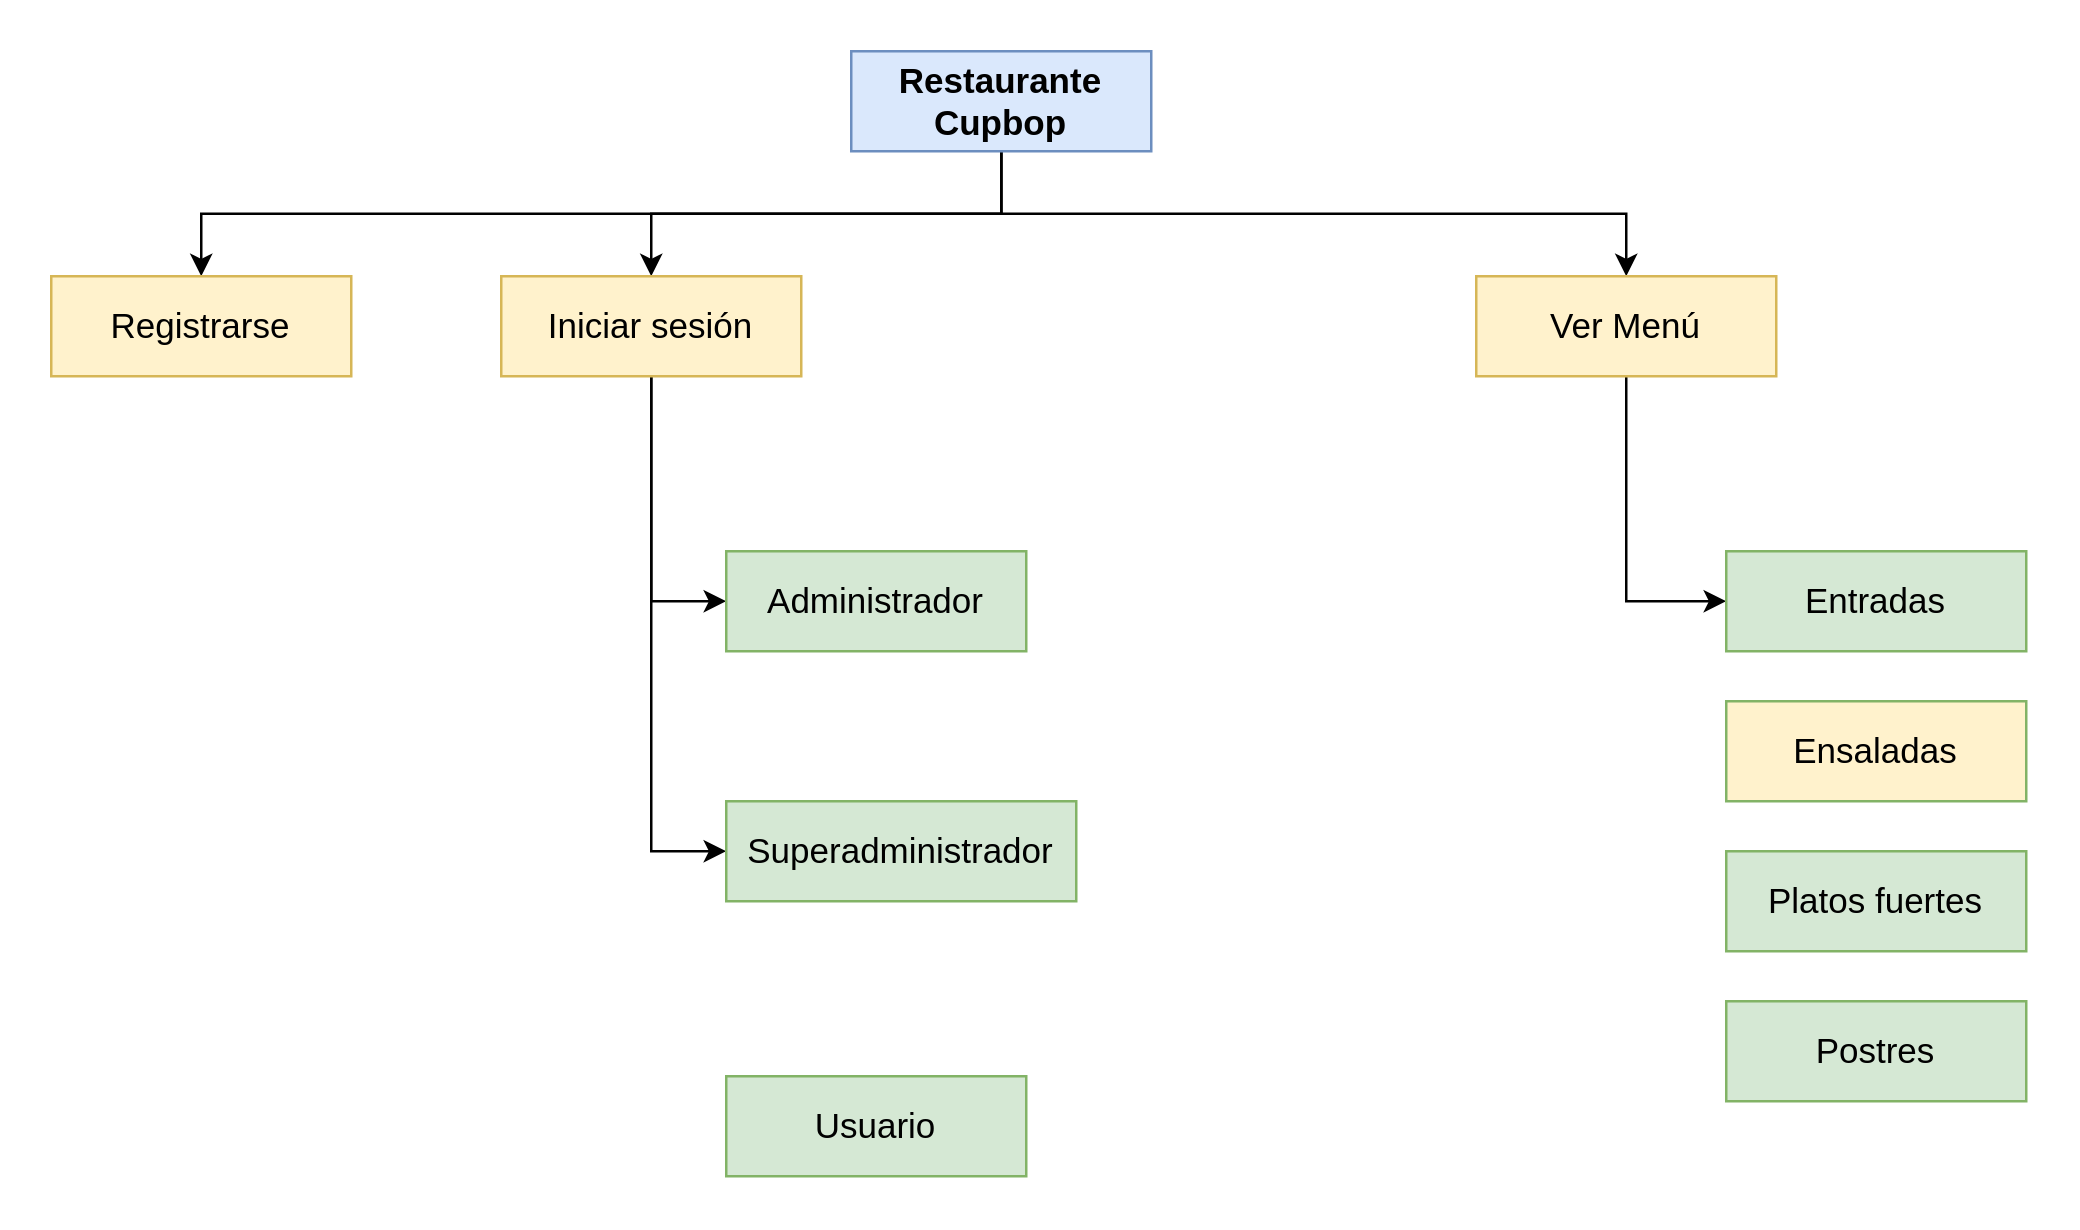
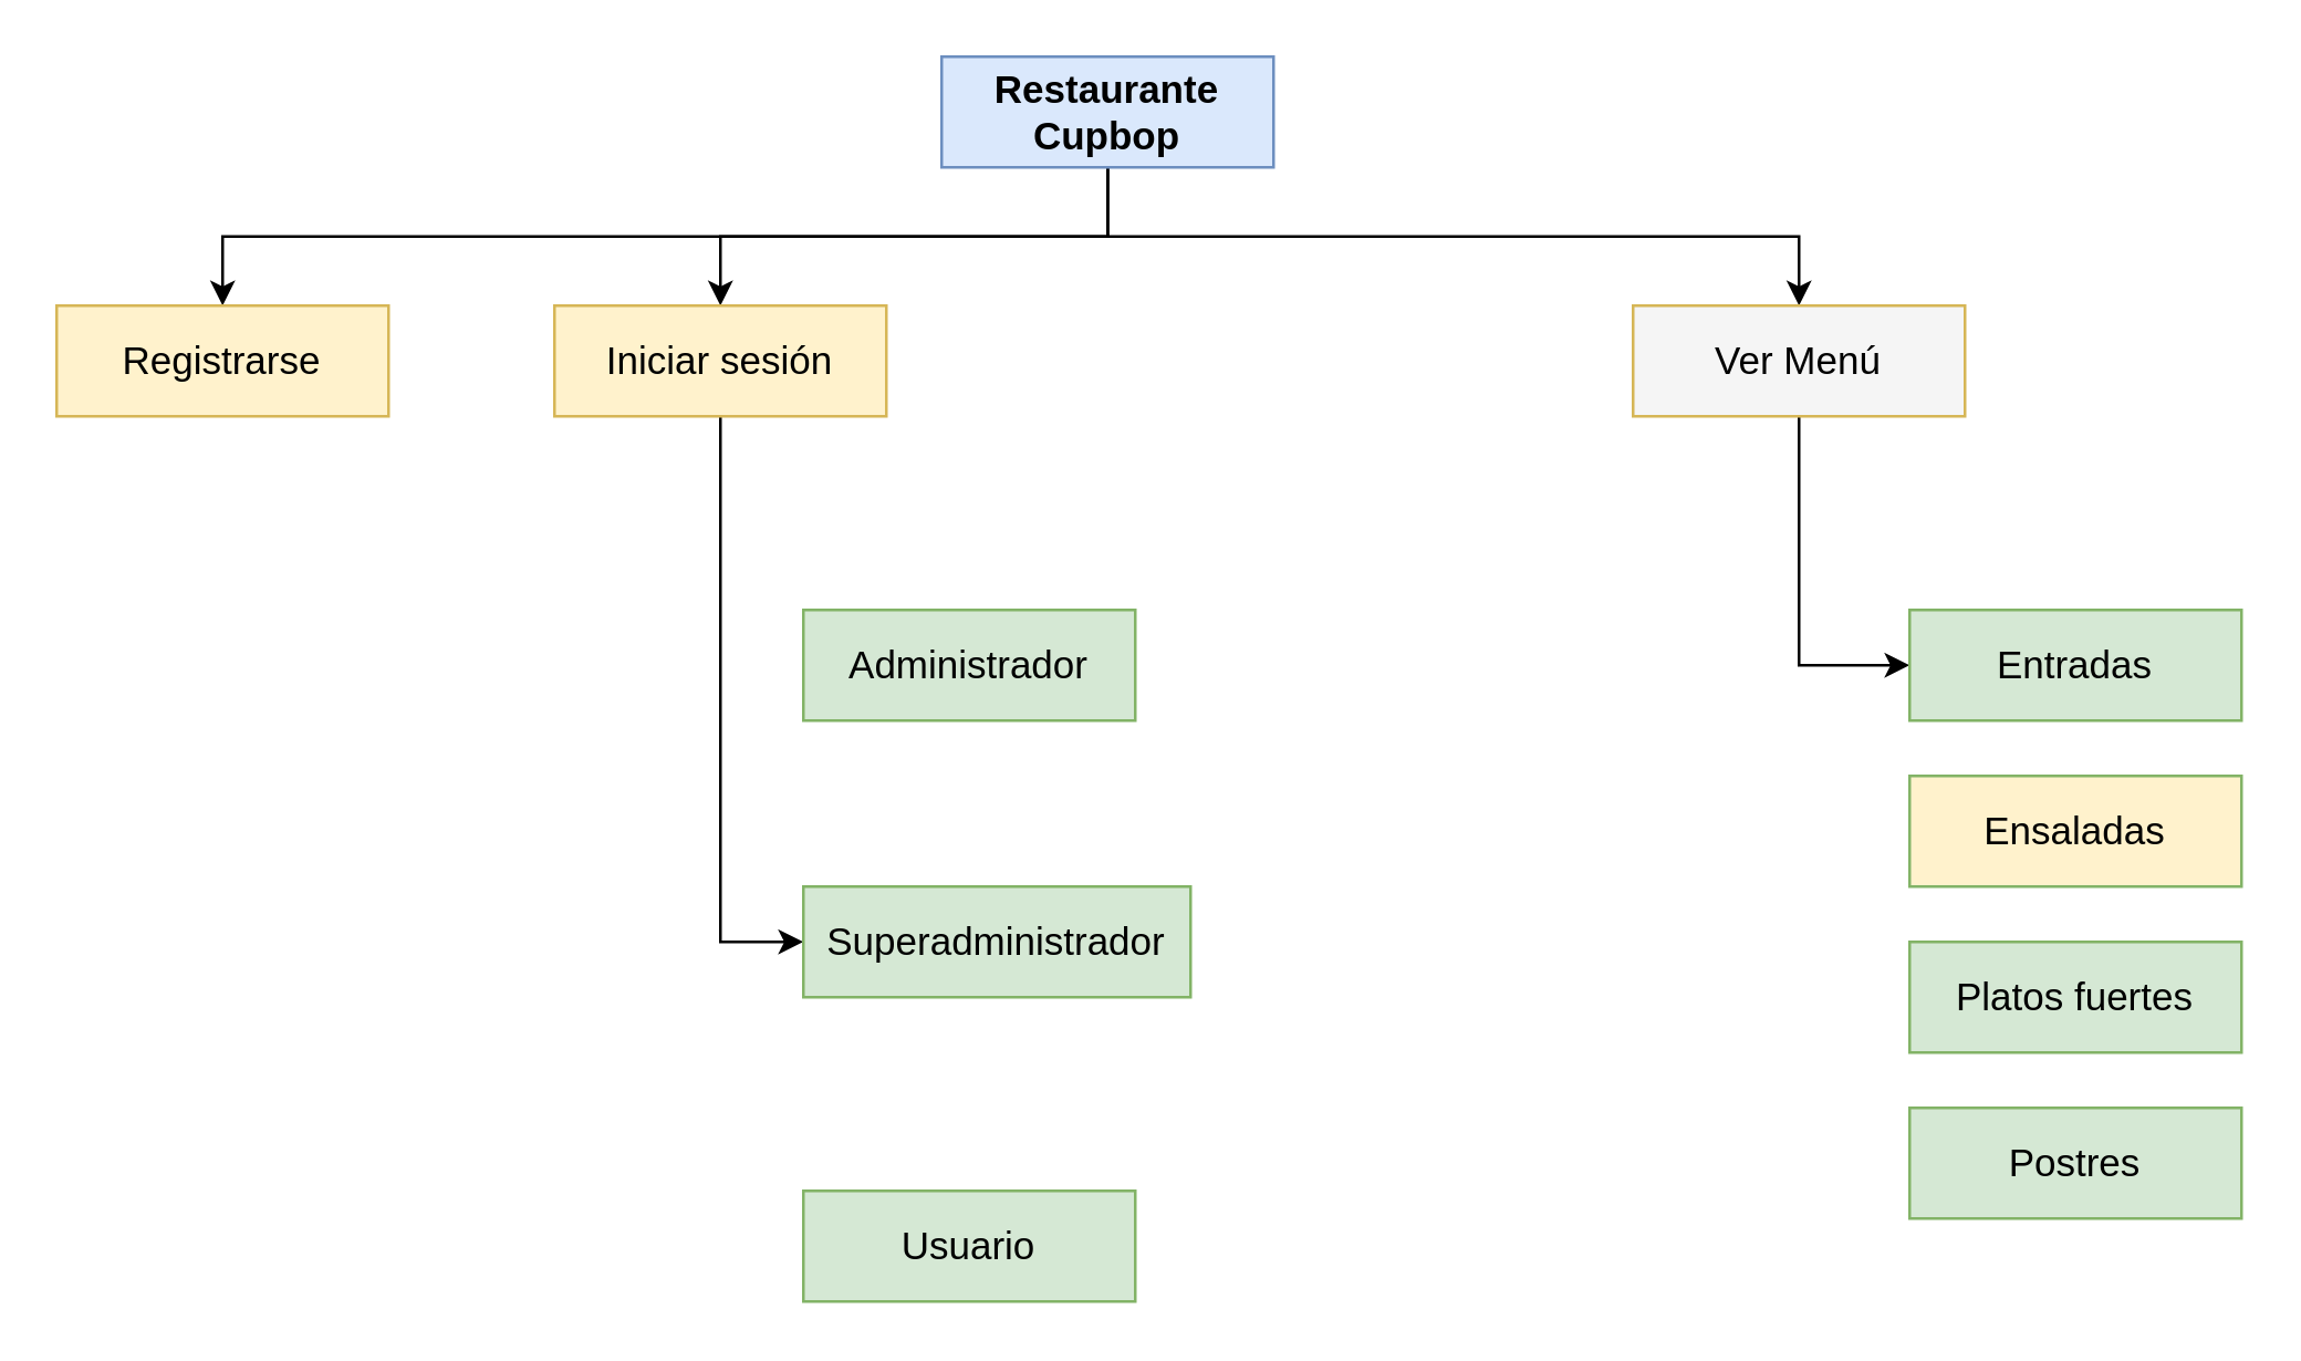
  <mxCell id="0" />
  <mxCell id="1" parent="0" />
  <mxCell id="2" style="edgeStyle=orthogonalEdgeStyle;rounded=0;orthogonalLoop=1;jettySize=auto;html=1;exitX=0.5;exitY=1;exitDx=0;exitDy=0;entryX=0.5;entryY=0;entryDx=0;entryDy=0;fontSize=14;" edge="1" parent="1" source="5" target="9"><mxGeometry relative="1" as="geometry" /></mxCell>
  <mxCell id="3" style="edgeStyle=orthogonalEdgeStyle;rounded=0;orthogonalLoop=1;jettySize=auto;html=1;exitX=0.5;exitY=1;exitDx=0;exitDy=0;fontSize=14;" edge="1" parent="1" source="5" target="6"><mxGeometry relative="1" as="geometry" /></mxCell>
  <mxCell id="4" style="edgeStyle=orthogonalEdgeStyle;rounded=0;orthogonalLoop=1;jettySize=auto;html=1;exitX=0.5;exitY=1;exitDx=0;exitDy=0;entryX=0.5;entryY=0;entryDx=0;entryDy=0;fontSize=14;" edge="1" parent="1" source="5" target="11"><mxGeometry relative="1" as="geometry" /></mxCell>
  <mxCell id="5" value="Restaurante Cupbop" style="rounded=0;whiteSpace=wrap;html=1;fontStyle=1;fontSize=14;fillColor=#dae8fc;strokeColor=#6c8ebf;" vertex="1" parent="1"><mxGeometry x="340" y="20" width="120" height="40" as="geometry" /></mxCell>
  <mxCell id="6" value="Registrarse" style="rounded=0;whiteSpace=wrap;html=1;fontStyle=0;fontSize=14;fillColor=#fff2cc;strokeColor=#d6b656;" vertex="1" parent="1"><mxGeometry x="20" y="110" width="120" height="40" as="geometry" /></mxCell>
- <mxCell id="7" style="edgeStyle=orthogonalEdgeStyle;rounded=0;orthogonalLoop=1;jettySize=auto;html=1;exitX=0.5;exitY=1;exitDx=0;exitDy=0;entryX=0;entryY=0.5;entryDx=0;entryDy=0;fontSize=14;" edge="1" parent="1" source="9" target="12"><mxGeometry relative="1" as="geometry" /></mxCell>
  <mxCell id="8" style="edgeStyle=orthogonalEdgeStyle;rounded=0;orthogonalLoop=1;jettySize=auto;html=1;exitX=0.5;exitY=1;exitDx=0;exitDy=0;entryX=0;entryY=0.5;entryDx=0;entryDy=0;fontSize=14;" edge="1" parent="1" source="9" target="14"><mxGeometry relative="1" as="geometry" /></mxCell>
  <mxCell id="9" value="Iniciar sesión" style="rounded=0;whiteSpace=wrap;html=1;fontStyle=0;fontSize=14;fillColor=#fff2cc;strokeColor=#d6b656;" vertex="1" parent="1"><mxGeometry x="200" y="110" width="120" height="40" as="geometry" /></mxCell>
  <mxCell id="10" style="edgeStyle=orthogonalEdgeStyle;rounded=0;orthogonalLoop=1;jettySize=auto;html=1;exitX=0.5;exitY=1;exitDx=0;exitDy=0;entryX=0;entryY=0.5;entryDx=0;entryDy=0;fontSize=14;" edge="1" parent="1" source="11" target="15"><mxGeometry relative="1" as="geometry" /></mxCell>
- <mxCell id="11" value="Ver Menú" style="rounded=0;whiteSpace=wrap;html=1;fontStyle=0;fontSize=14;fillColor=#fff2cc;strokeColor=#d6b656;" vertex="1" parent="1"><mxGeometry x="590" y="110" width="120" height="40" as="geometry" /></mxCell>
+ <mxCell id="11" value="Ver Menú" style="rounded=0;whiteSpace=wrap;html=1;fontStyle=0;fontSize=14;fillColor=#f5f5f5;strokeColor=#d6b656;" vertex="1" parent="1"><mxGeometry x="590" y="110" width="120" height="40" as="geometry" /></mxCell>
  <mxCell id="12" value="Administrador" style="rounded=0;whiteSpace=wrap;html=1;fontStyle=0;fontSize=14;fillColor=#d5e8d4;strokeColor=#82b366;" vertex="1" parent="1"><mxGeometry x="290" y="220" width="120" height="40" as="geometry" /></mxCell>
  <mxCell id="13" value="Usuario" style="rounded=0;whiteSpace=wrap;html=1;fontStyle=0;fontSize=14;fillColor=#d5e8d4;strokeColor=#82b366;" vertex="1" parent="1"><mxGeometry x="290" y="430" width="120" height="40" as="geometry" /></mxCell>
  <mxCell id="14" value="Superadministrador" style="rounded=0;whiteSpace=wrap;html=1;fontStyle=0;fontSize=14;fillColor=#d5e8d4;strokeColor=#82b366;" vertex="1" parent="1"><mxGeometry x="290" y="320" width="140" height="40" as="geometry" /></mxCell>
  <mxCell id="15" value="Entradas" style="rounded=0;whiteSpace=wrap;html=1;fontStyle=0;fontSize=14;fillColor=#d5e8d4;strokeColor=#82b366;" vertex="1" parent="1"><mxGeometry x="690" y="220" width="120" height="40" as="geometry" /></mxCell>
  <mxCell id="16" value="Ensaladas" style="rounded=0;whiteSpace=wrap;html=1;fontStyle=0;fontSize=14;fillColor=#fff2cc;strokeColor=#82b366;" vertex="1" parent="1"><mxGeometry x="690" y="280" width="120" height="40" as="geometry" /></mxCell>
  <mxCell id="17" value="Platos fuertes" style="rounded=0;whiteSpace=wrap;html=1;fontStyle=0;fontSize=14;fillColor=#d5e8d4;strokeColor=#82b366;" vertex="1" parent="1"><mxGeometry x="690" y="340" width="120" height="40" as="geometry" /></mxCell>
  <mxCell id="18" value="Postres" style="rounded=0;whiteSpace=wrap;html=1;fontStyle=0;fontSize=14;fillColor=#d5e8d4;strokeColor=#82b366;" vertex="1" parent="1"><mxGeometry x="690" y="400" width="120" height="40" as="geometry" /></mxCell>
